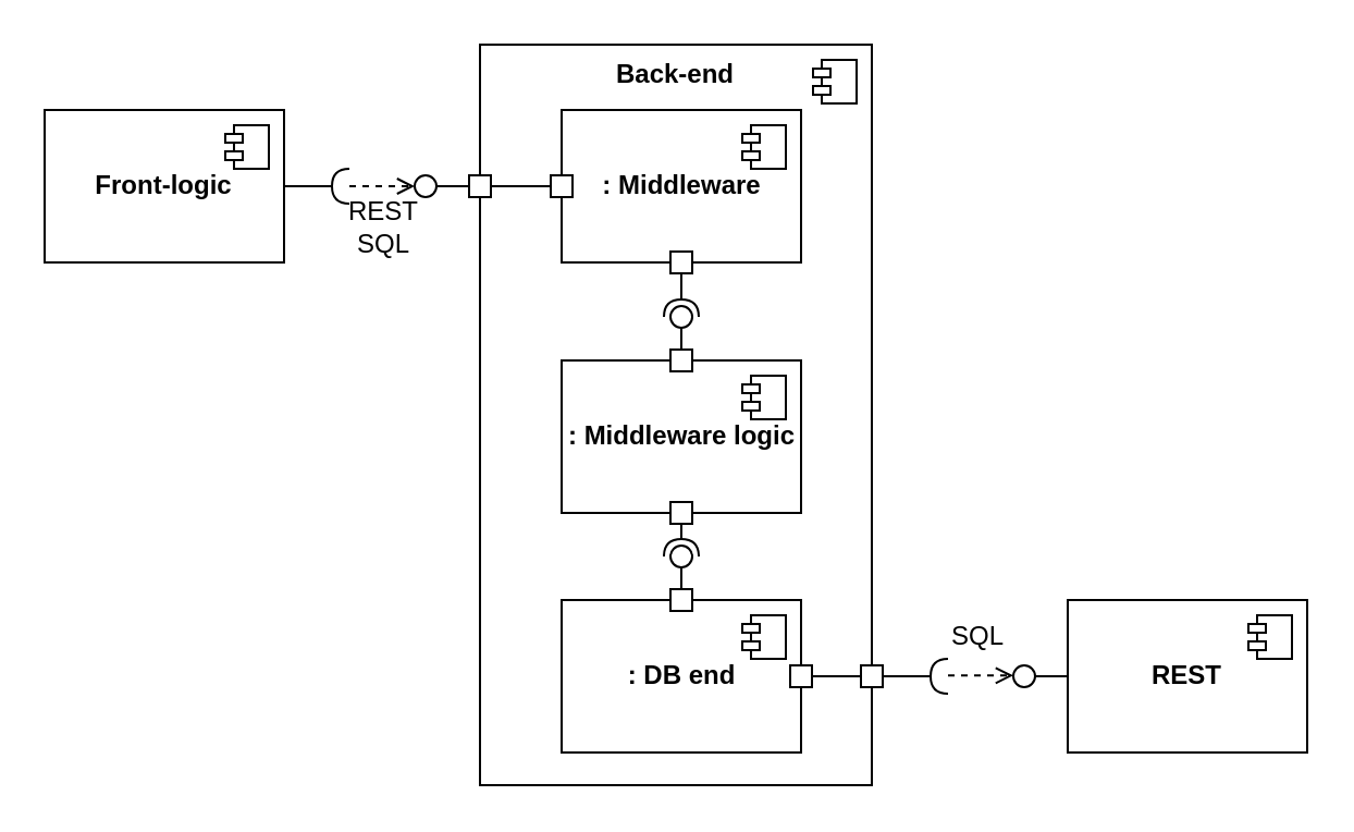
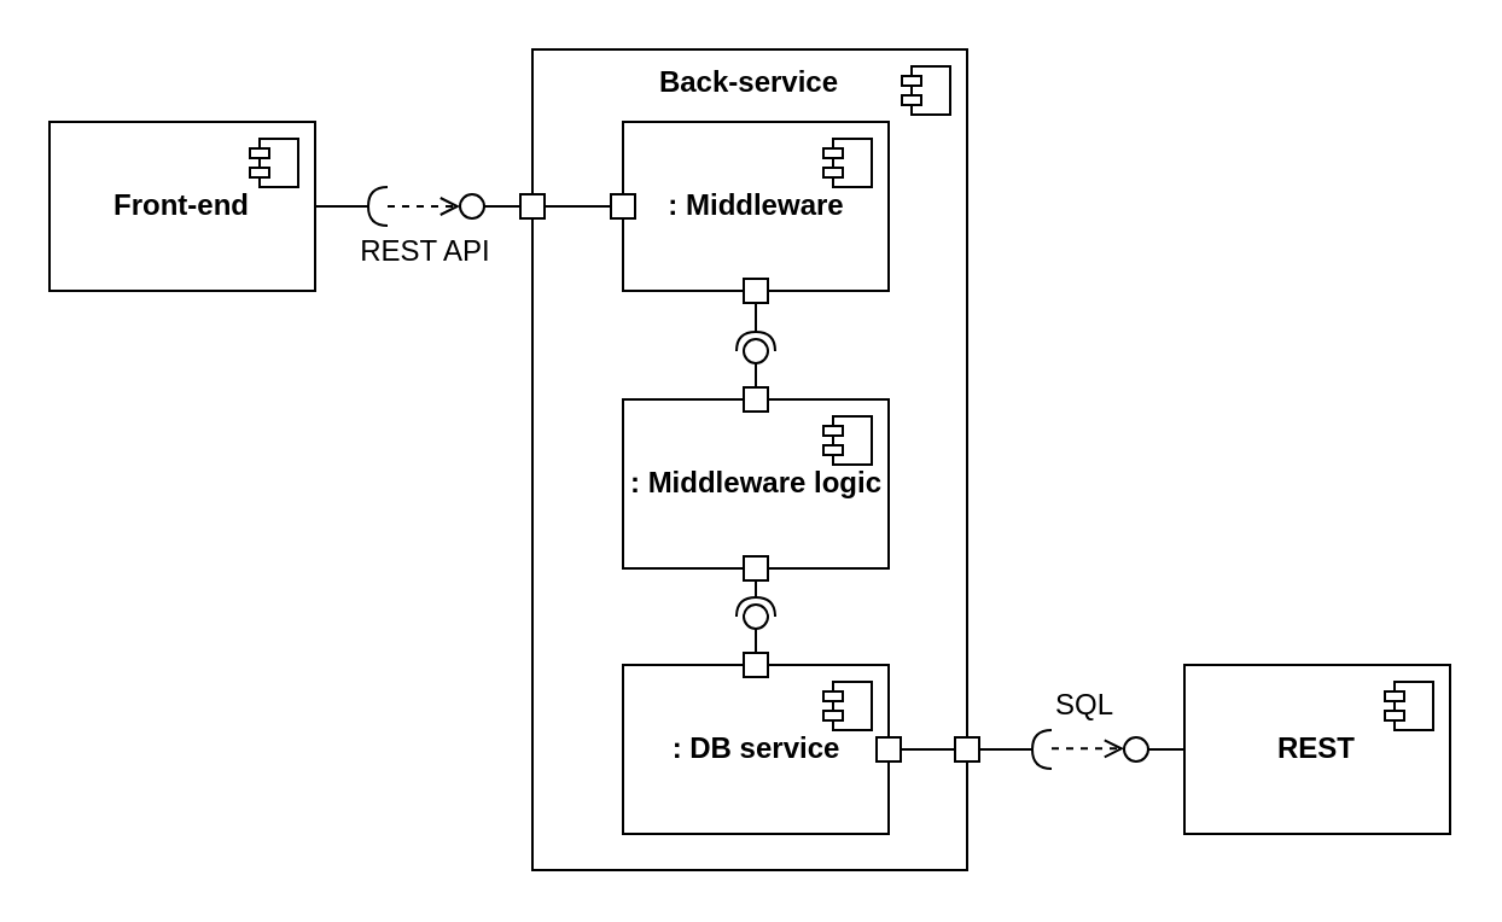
  <mxCell id="0" />
  <mxCell id="1" parent="0" />
- <mxCell id="2" value="&lt;b&gt;Back-end&lt;/b&gt;" style="html=1;dropTarget=0;whiteSpace=wrap;verticalAlign=top;" parent="1" vertex="1"><mxGeometry x="220" y="20" width="180" height="340" as="geometry" /></mxCell>
+ <mxCell id="2" value="&lt;b&gt;Back-service&lt;/b&gt;" style="html=1;dropTarget=0;whiteSpace=wrap;verticalAlign=top;" parent="1" vertex="1"><mxGeometry x="220" y="20" width="180" height="340" as="geometry" /></mxCell>
  <mxCell id="3" value="" style="shape=module;jettyWidth=8;jettyHeight=4;" parent="2" vertex="1"><mxGeometry x="1" width="20" height="20" relative="1" as="geometry"><mxPoint x="-27" y="7" as="offset" /></mxGeometry></mxCell>
  <mxCell id="4" value="&lt;b&gt;: Middleware&lt;/b&gt;" style="html=1;dropTarget=0;whiteSpace=wrap;" parent="1" vertex="1"><mxGeometry x="257.5" y="50" width="110" height="70" as="geometry" /></mxCell>
  <mxCell id="5" value="" style="shape=module;jettyWidth=8;jettyHeight=4;" parent="4" vertex="1"><mxGeometry x="1" width="20" height="20" relative="1" as="geometry"><mxPoint x="-27" y="7" as="offset" /></mxGeometry></mxCell>
- <mxCell id="6" value="&lt;b&gt;: DB end&lt;/b&gt;" style="html=1;dropTarget=0;whiteSpace=wrap;" parent="1" vertex="1"><mxGeometry x="257.5" y="275" width="110" height="70" as="geometry" /></mxCell>
+ <mxCell id="6" value="&lt;b&gt;: DB service&lt;/b&gt;" style="html=1;dropTarget=0;whiteSpace=wrap;" parent="1" vertex="1"><mxGeometry x="257.5" y="275" width="110" height="70" as="geometry" /></mxCell>
  <mxCell id="7" value="" style="shape=module;jettyWidth=8;jettyHeight=4;" parent="6" vertex="1"><mxGeometry x="1" width="20" height="20" relative="1" as="geometry"><mxPoint x="-27" y="7" as="offset" /></mxGeometry></mxCell>
  <mxCell id="8" value="&lt;b&gt;: Middleware logic&lt;/b&gt;" style="html=1;dropTarget=0;whiteSpace=wrap;" parent="1" vertex="1"><mxGeometry x="257.5" y="165" width="110" height="70" as="geometry" /></mxCell>
  <mxCell id="9" value="" style="shape=module;jettyWidth=8;jettyHeight=4;" parent="8" vertex="1"><mxGeometry x="1" width="20" height="20" relative="1" as="geometry"><mxPoint x="-27" y="7" as="offset" /></mxGeometry></mxCell>
  <mxCell id="10" value="" style="fontStyle=0;labelPosition=right;verticalLabelPosition=middle;align=left;verticalAlign=middle;spacingLeft=2;" parent="1" vertex="1"><mxGeometry x="307.5" y="230" width="10" height="10" as="geometry" /></mxCell>
  <mxCell id="11" value="" style="fontStyle=0;labelPosition=right;verticalLabelPosition=middle;align=left;verticalAlign=middle;spacingLeft=2;" parent="1" vertex="1"><mxGeometry x="307.5" y="160" width="10" height="10" as="geometry" /></mxCell>
  <mxCell id="12" value="" style="fontStyle=0;labelPosition=right;verticalLabelPosition=middle;align=left;verticalAlign=middle;spacingLeft=2;" parent="1" vertex="1"><mxGeometry x="307.5" y="115" width="10" height="10" as="geometry" /></mxCell>
  <mxCell id="13" value="" style="fontStyle=0;labelPosition=right;verticalLabelPosition=middle;align=left;verticalAlign=middle;spacingLeft=2;" parent="1" vertex="1"><mxGeometry x="252.5" y="80" width="10" height="10" as="geometry" /></mxCell>
  <mxCell id="14" value="" style="fontStyle=0;labelPosition=right;verticalLabelPosition=middle;align=left;verticalAlign=middle;spacingLeft=2;" parent="1" vertex="1"><mxGeometry x="307.5" y="270" width="10" height="10" as="geometry" /></mxCell>
  <mxCell id="15" value="" style="fontStyle=0;labelPosition=right;verticalLabelPosition=middle;align=left;verticalAlign=middle;spacingLeft=2;" parent="1" vertex="1"><mxGeometry x="362.5" y="305" width="10" height="10" as="geometry" /></mxCell>
  <mxCell id="16" value="" style="ellipse;whiteSpace=wrap;html=1;align=center;aspect=fixed;fillColor=none;strokeColor=none;resizable=0;perimeter=centerPerimeter;rotatable=0;allowArrows=0;points=[];outlineConnect=1;" parent="1" vertex="1"><mxGeometry x="430" y="120" width="10" height="10" as="geometry" /></mxCell>
  <mxCell id="17" value="" style="rounded=0;orthogonalLoop=1;jettySize=auto;html=1;endArrow=halfCircle;endFill=0;endSize=6;strokeWidth=1;sketch=0;exitX=0.5;exitY=1;exitDx=0;exitDy=0;" parent="1" source="12" target="19" edge="1"><mxGeometry relative="1" as="geometry"><mxPoint x="570" y="115" as="sourcePoint" /></mxGeometry></mxCell>
  <mxCell id="18" value="" style="rounded=0;orthogonalLoop=1;jettySize=auto;html=1;endArrow=oval;endFill=0;sketch=0;sourcePerimeterSpacing=0;targetPerimeterSpacing=0;endSize=10;exitX=0.5;exitY=0;exitDx=0;exitDy=0;" parent="1" source="11" target="19" edge="1"><mxGeometry relative="1" as="geometry"><mxPoint x="530" y="115" as="sourcePoint" /></mxGeometry></mxCell>
  <mxCell id="19" value="" style="ellipse;whiteSpace=wrap;html=1;align=center;aspect=fixed;fillColor=none;strokeColor=none;resizable=0;perimeter=centerPerimeter;rotatable=0;allowArrows=0;points=[];outlineConnect=1;" parent="1" vertex="1"><mxGeometry x="307.5" y="140" width="10" height="10" as="geometry" /></mxCell>
  <mxCell id="20" value="" style="rounded=0;orthogonalLoop=1;jettySize=auto;html=1;endArrow=halfCircle;endFill=0;endSize=6;strokeWidth=1;sketch=0;exitX=0.5;exitY=1;exitDx=0;exitDy=0;" parent="1" source="10" target="22" edge="1"><mxGeometry relative="1" as="geometry"><mxPoint x="630" y="205" as="sourcePoint" /></mxGeometry></mxCell>
  <mxCell id="21" value="" style="rounded=0;orthogonalLoop=1;jettySize=auto;html=1;endArrow=oval;endFill=0;sketch=0;sourcePerimeterSpacing=0;targetPerimeterSpacing=0;endSize=10;exitX=0.5;exitY=0;exitDx=0;exitDy=0;" parent="1" source="14" target="22" edge="1"><mxGeometry relative="1" as="geometry"><mxPoint x="590" y="205" as="sourcePoint" /></mxGeometry></mxCell>
  <mxCell id="22" value="" style="ellipse;whiteSpace=wrap;html=1;align=center;aspect=fixed;fillColor=none;strokeColor=none;resizable=0;perimeter=centerPerimeter;rotatable=0;allowArrows=0;points=[];outlineConnect=1;" parent="1" vertex="1"><mxGeometry x="307.5" y="250" width="10" height="10" as="geometry" /></mxCell>
  <mxCell id="23" value="" style="fontStyle=0;labelPosition=right;verticalLabelPosition=middle;align=left;verticalAlign=middle;spacingLeft=2;" parent="1" vertex="1"><mxGeometry x="215" y="80" width="10" height="10" as="geometry" /></mxCell>
  <mxCell id="24" value="" style="fontStyle=0;labelPosition=right;verticalLabelPosition=middle;align=left;verticalAlign=middle;spacingLeft=2;" parent="1" vertex="1"><mxGeometry x="395" y="305" width="10" height="10" as="geometry" /></mxCell>
  <mxCell id="25" value="" style="ellipse;whiteSpace=wrap;html=1;align=center;aspect=fixed;fillColor=none;strokeColor=none;resizable=0;perimeter=centerPerimeter;rotatable=0;allowArrows=0;points=[];outlineConnect=1;" parent="1" vertex="1"><mxGeometry x="350" y="110" width="10" height="10" as="geometry" /></mxCell>
  <mxCell id="26" value="" style="rounded=0;orthogonalLoop=1;jettySize=auto;html=1;endArrow=oval;endFill=0;sketch=0;sourcePerimeterSpacing=0;targetPerimeterSpacing=0;endSize=10;exitX=0;exitY=0.5;exitDx=0;exitDy=0;" parent="1" source="23" target="27" edge="1"><mxGeometry relative="1" as="geometry"><mxPoint x="110" y="115" as="sourcePoint" /></mxGeometry></mxCell>
  <mxCell id="27" value="" style="ellipse;whiteSpace=wrap;html=1;align=center;aspect=fixed;fillColor=none;strokeColor=none;resizable=0;perimeter=centerPerimeter;rotatable=0;allowArrows=0;points=[];outlineConnect=1;" parent="1" vertex="1"><mxGeometry x="190" y="80" width="10" height="10" as="geometry" /></mxCell>
  <mxCell id="28" value="" style="rounded=0;orthogonalLoop=1;jettySize=auto;html=1;endArrow=halfCircle;endFill=0;endSize=6;strokeWidth=1;sketch=0;exitX=1;exitY=0.5;exitDx=0;exitDy=0;" parent="1" source="24" target="29" edge="1"><mxGeometry relative="1" as="geometry"><mxPoint x="560" y="285" as="sourcePoint" /></mxGeometry></mxCell>
  <mxCell id="29" value="" style="ellipse;whiteSpace=wrap;html=1;align=center;aspect=fixed;fillColor=none;strokeColor=none;resizable=0;perimeter=centerPerimeter;rotatable=0;allowArrows=0;points=[];outlineConnect=1;" parent="1" vertex="1"><mxGeometry x="430" y="305" width="10" height="10" as="geometry" /></mxCell>
  <mxCell id="30" value="" style="endArrow=none;html=1;rounded=0;exitX=1;exitY=0.5;exitDx=0;exitDy=0;entryX=0;entryY=0.5;entryDx=0;entryDy=0;" parent="1" source="23" target="13" edge="1"><mxGeometry width="50" height="50" relative="1" as="geometry"><mxPoint x="110" y="160" as="sourcePoint" /><mxPoint x="160" y="110" as="targetPoint" /></mxGeometry></mxCell>
  <mxCell id="31" value="" style="endArrow=none;html=1;rounded=0;exitX=1;exitY=0.5;exitDx=0;exitDy=0;entryX=0;entryY=0.5;entryDx=0;entryDy=0;" parent="1" source="15" target="24" edge="1"><mxGeometry width="50" height="50" relative="1" as="geometry"><mxPoint x="620" y="250" as="sourcePoint" /><mxPoint x="670" y="200" as="targetPoint" /></mxGeometry></mxCell>
- <mxCell id="32" value="&lt;b&gt;Front-logic&lt;/b&gt;" style="html=1;dropTarget=0;whiteSpace=wrap;" parent="1" vertex="1"><mxGeometry x="20" y="50" width="110" height="70" as="geometry" /></mxCell>
+ <mxCell id="32" value="&lt;b&gt;Front-end&lt;/b&gt;" style="html=1;dropTarget=0;whiteSpace=wrap;" parent="1" vertex="1"><mxGeometry x="20" y="50" width="110" height="70" as="geometry" /></mxCell>
  <mxCell id="33" value="" style="shape=module;jettyWidth=8;jettyHeight=4;" parent="32" vertex="1"><mxGeometry x="1" width="20" height="20" relative="1" as="geometry"><mxPoint x="-27" y="7" as="offset" /></mxGeometry></mxCell>
  <mxCell id="34" value="" style="rounded=0;orthogonalLoop=1;jettySize=auto;html=1;endArrow=halfCircle;endFill=0;endSize=6;strokeWidth=1;sketch=0;exitX=1;exitY=0.5;exitDx=0;exitDy=0;" parent="1" source="32" edge="1"><mxGeometry relative="1" as="geometry"><mxPoint x="90" y="265" as="sourcePoint" /><mxPoint x="160" y="85" as="targetPoint" /></mxGeometry></mxCell>
  <mxCell id="35" value="" style="ellipse;whiteSpace=wrap;html=1;align=center;aspect=fixed;fillColor=none;strokeColor=none;resizable=0;perimeter=centerPerimeter;rotatable=0;allowArrows=0;points=[];outlineConnect=1;" parent="1" vertex="1"><mxGeometry x="75" y="260" width="10" height="10" as="geometry" /></mxCell>
  <mxCell id="36" value="" style="endArrow=open;html=1;rounded=0;dashed=1;endFill=0;" parent="1" edge="1"><mxGeometry width="50" height="50" relative="1" as="geometry"><mxPoint x="160" y="85" as="sourcePoint" /><mxPoint x="190" y="85" as="targetPoint" /></mxGeometry></mxCell>
  <mxCell id="37" value="&lt;b&gt;REST&lt;/b&gt;" style="html=1;dropTarget=0;whiteSpace=wrap;" parent="1" vertex="1"><mxGeometry x="490" y="275" width="110" height="70" as="geometry" /></mxCell>
  <mxCell id="38" value="" style="shape=module;jettyWidth=8;jettyHeight=4;" parent="37" vertex="1"><mxGeometry x="1" width="20" height="20" relative="1" as="geometry"><mxPoint x="-27" y="7" as="offset" /></mxGeometry></mxCell>
  <mxCell id="39" value="" style="endArrow=open;html=1;rounded=0;dashed=1;endFill=0;" parent="1" edge="1"><mxGeometry width="50" height="50" relative="1" as="geometry"><mxPoint x="435" y="309.66" as="sourcePoint" /><mxPoint x="465" y="309.66" as="targetPoint" /></mxGeometry></mxCell>
  <mxCell id="40" value="" style="rounded=0;orthogonalLoop=1;jettySize=auto;html=1;endArrow=oval;endFill=0;sketch=0;sourcePerimeterSpacing=0;targetPerimeterSpacing=0;endSize=10;exitX=0;exitY=0.5;exitDx=0;exitDy=0;" parent="1" source="37" edge="1"><mxGeometry relative="1" as="geometry"><mxPoint x="630" y="315" as="sourcePoint" /><mxPoint x="470" y="310" as="targetPoint" /></mxGeometry></mxCell>
- <mxCell id="41" value="REST SQL" style="text;html=1;align=center;verticalAlign=middle;whiteSpace=wrap;rounded=0;" parent="1" vertex="1"><mxGeometry x="146" y="89" width="60" height="30" as="geometry" /></mxCell>
+ <mxCell id="41" value="REST API" style="text;html=1;align=center;verticalAlign=middle;whiteSpace=wrap;rounded=0;" parent="1" vertex="1"><mxGeometry x="146" y="89" width="60" height="30" as="geometry" /></mxCell>
  <mxCell id="42" value="SQL" style="text;html=1;align=center;verticalAlign=middle;whiteSpace=wrap;rounded=0;" parent="1" vertex="1"><mxGeometry x="419" y="277" width="60" height="30" as="geometry" /></mxCell>
